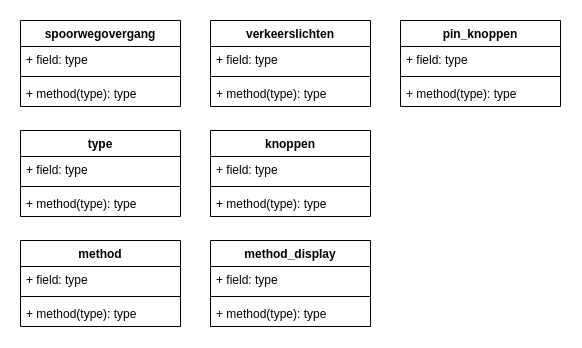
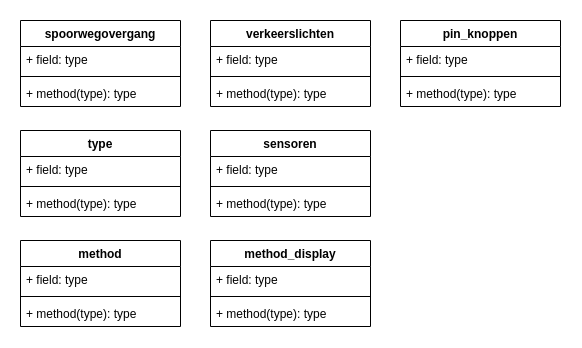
  <mxCell id="0" />
  <mxCell id="1" parent="0" />
  <mxCell id="2" value="spoorwegovergang" style="swimlane;fontStyle=1;align=center;verticalAlign=top;childLayout=stackLayout;horizontal=1;startSize=26;horizontalStack=0;resizeParent=1;resizeParentMax=0;resizeLast=0;collapsible=1;marginBottom=0;whiteSpace=wrap;html=1;" parent="1" vertex="1"><mxGeometry x="20" y="20" width="160" height="86" as="geometry" /></mxCell>
  <mxCell id="3" value="+ field: type" style="text;strokeColor=none;fillColor=none;align=left;verticalAlign=top;spacingLeft=4;spacingRight=4;overflow=hidden;rotatable=0;points=[[0,0.5],[1,0.5]];portConstraint=eastwest;whiteSpace=wrap;html=1;" parent="2" vertex="1"><mxGeometry y="26" width="160" height="26" as="geometry" /></mxCell>
  <mxCell id="4" value="" style="line;strokeWidth=1;fillColor=none;align=left;verticalAlign=middle;spacingTop=-1;spacingLeft=3;spacingRight=3;rotatable=0;labelPosition=right;points=[];portConstraint=eastwest;strokeColor=inherit;" parent="2" vertex="1"><mxGeometry y="52" width="160" height="8" as="geometry" /></mxCell>
  <mxCell id="5" value="+ method(type): type" style="text;strokeColor=none;fillColor=none;align=left;verticalAlign=top;spacingLeft=4;spacingRight=4;overflow=hidden;rotatable=0;points=[[0,0.5],[1,0.5]];portConstraint=eastwest;whiteSpace=wrap;html=1;" parent="2" vertex="1"><mxGeometry y="60" width="160" height="26" as="geometry" /></mxCell>
  <mxCell id="6" value="verkeerslichten" style="swimlane;fontStyle=1;align=center;verticalAlign=top;childLayout=stackLayout;horizontal=1;startSize=26;horizontalStack=0;resizeParent=1;resizeParentMax=0;resizeLast=0;collapsible=1;marginBottom=0;whiteSpace=wrap;html=1;" parent="1" vertex="1"><mxGeometry x="210" y="20" width="160" height="86" as="geometry" /></mxCell>
  <mxCell id="7" value="+ field: type" style="text;strokeColor=none;fillColor=none;align=left;verticalAlign=top;spacingLeft=4;spacingRight=4;overflow=hidden;rotatable=0;points=[[0,0.5],[1,0.5]];portConstraint=eastwest;whiteSpace=wrap;html=1;" parent="6" vertex="1"><mxGeometry y="26" width="160" height="26" as="geometry" /></mxCell>
  <mxCell id="8" value="" style="line;strokeWidth=1;fillColor=none;align=left;verticalAlign=middle;spacingTop=-1;spacingLeft=3;spacingRight=3;rotatable=0;labelPosition=right;points=[];portConstraint=eastwest;strokeColor=inherit;" parent="6" vertex="1"><mxGeometry y="52" width="160" height="8" as="geometry" /></mxCell>
  <mxCell id="9" value="+ method(type): type" style="text;strokeColor=none;fillColor=none;align=left;verticalAlign=top;spacingLeft=4;spacingRight=4;overflow=hidden;rotatable=0;points=[[0,0.5],[1,0.5]];portConstraint=eastwest;whiteSpace=wrap;html=1;" parent="6" vertex="1"><mxGeometry y="60" width="160" height="26" as="geometry" /></mxCell>
  <mxCell id="10" value="method" style="swimlane;fontStyle=1;align=center;verticalAlign=top;childLayout=stackLayout;horizontal=1;startSize=26;horizontalStack=0;resizeParent=1;resizeParentMax=0;resizeLast=0;collapsible=1;marginBottom=0;whiteSpace=wrap;html=1;" parent="1" vertex="1"><mxGeometry x="20" y="240" width="160" height="86" as="geometry" /></mxCell>
  <mxCell id="11" value="+ field: type" style="text;strokeColor=none;fillColor=none;align=left;verticalAlign=top;spacingLeft=4;spacingRight=4;overflow=hidden;rotatable=0;points=[[0,0.5],[1,0.5]];portConstraint=eastwest;whiteSpace=wrap;html=1;" parent="10" vertex="1"><mxGeometry y="26" width="160" height="26" as="geometry" /></mxCell>
  <mxCell id="12" value="" style="line;strokeWidth=1;fillColor=none;align=left;verticalAlign=middle;spacingTop=-1;spacingLeft=3;spacingRight=3;rotatable=0;labelPosition=right;points=[];portConstraint=eastwest;strokeColor=inherit;" parent="10" vertex="1"><mxGeometry y="52" width="160" height="8" as="geometry" /></mxCell>
  <mxCell id="13" value="+ method(type): type" style="text;strokeColor=none;fillColor=none;align=left;verticalAlign=top;spacingLeft=4;spacingRight=4;overflow=hidden;rotatable=0;points=[[0,0.5],[1,0.5]];portConstraint=eastwest;whiteSpace=wrap;html=1;" parent="10" vertex="1"><mxGeometry y="60" width="160" height="26" as="geometry" /></mxCell>
  <mxCell id="14" value="method_display" style="swimlane;fontStyle=1;align=center;verticalAlign=top;childLayout=stackLayout;horizontal=1;startSize=26;horizontalStack=0;resizeParent=1;resizeParentMax=0;resizeLast=0;collapsible=1;marginBottom=0;whiteSpace=wrap;html=1;" parent="1" vertex="1"><mxGeometry x="210" y="240" width="160" height="86" as="geometry" /></mxCell>
  <mxCell id="15" value="+ field: type" style="text;strokeColor=none;fillColor=none;align=left;verticalAlign=top;spacingLeft=4;spacingRight=4;overflow=hidden;rotatable=0;points=[[0,0.5],[1,0.5]];portConstraint=eastwest;whiteSpace=wrap;html=1;" parent="14" vertex="1"><mxGeometry y="26" width="160" height="26" as="geometry" /></mxCell>
  <mxCell id="16" value="" style="line;strokeWidth=1;fillColor=none;align=left;verticalAlign=middle;spacingTop=-1;spacingLeft=3;spacingRight=3;rotatable=0;labelPosition=right;points=[];portConstraint=eastwest;strokeColor=inherit;" parent="14" vertex="1"><mxGeometry y="52" width="160" height="8" as="geometry" /></mxCell>
  <mxCell id="17" value="+ method(type): type" style="text;strokeColor=none;fillColor=none;align=left;verticalAlign=top;spacingLeft=4;spacingRight=4;overflow=hidden;rotatable=0;points=[[0,0.5],[1,0.5]];portConstraint=eastwest;whiteSpace=wrap;html=1;" parent="14" vertex="1"><mxGeometry y="60" width="160" height="26" as="geometry" /></mxCell>
  <mxCell id="18" value="type" style="swimlane;fontStyle=1;align=center;verticalAlign=top;childLayout=stackLayout;horizontal=1;startSize=26;horizontalStack=0;resizeParent=1;resizeParentMax=0;resizeLast=0;collapsible=1;marginBottom=0;whiteSpace=wrap;html=1;" parent="1" vertex="1"><mxGeometry x="20" y="130" width="160" height="86" as="geometry" /></mxCell>
  <mxCell id="19" value="+ field: type" style="text;strokeColor=none;fillColor=none;align=left;verticalAlign=top;spacingLeft=4;spacingRight=4;overflow=hidden;rotatable=0;points=[[0,0.5],[1,0.5]];portConstraint=eastwest;whiteSpace=wrap;html=1;" parent="18" vertex="1"><mxGeometry y="26" width="160" height="26" as="geometry" /></mxCell>
  <mxCell id="20" value="" style="line;strokeWidth=1;fillColor=none;align=left;verticalAlign=middle;spacingTop=-1;spacingLeft=3;spacingRight=3;rotatable=0;labelPosition=right;points=[];portConstraint=eastwest;strokeColor=inherit;" parent="18" vertex="1"><mxGeometry y="52" width="160" height="8" as="geometry" /></mxCell>
  <mxCell id="21" value="+ method(type): type" style="text;strokeColor=none;fillColor=none;align=left;verticalAlign=top;spacingLeft=4;spacingRight=4;overflow=hidden;rotatable=0;points=[[0,0.5],[1,0.5]];portConstraint=eastwest;whiteSpace=wrap;html=1;" parent="18" vertex="1"><mxGeometry y="60" width="160" height="26" as="geometry" /></mxCell>
- <mxCell id="22" value="knoppen" style="swimlane;fontStyle=1;align=center;verticalAlign=top;childLayout=stackLayout;horizontal=1;startSize=26;horizontalStack=0;resizeParent=1;resizeParentMax=0;resizeLast=0;collapsible=1;marginBottom=0;whiteSpace=wrap;html=1;" parent="1" vertex="1"><mxGeometry x="210" y="130" width="160" height="86" as="geometry" /></mxCell>
+ <mxCell id="22" value="sensoren" style="swimlane;fontStyle=1;align=center;verticalAlign=top;childLayout=stackLayout;horizontal=1;startSize=26;horizontalStack=0;resizeParent=1;resizeParentMax=0;resizeLast=0;collapsible=1;marginBottom=0;whiteSpace=wrap;html=1;" parent="1" vertex="1"><mxGeometry x="210" y="130" width="160" height="86" as="geometry" /></mxCell>
  <mxCell id="23" value="+ field: type" style="text;strokeColor=none;fillColor=none;align=left;verticalAlign=top;spacingLeft=4;spacingRight=4;overflow=hidden;rotatable=0;points=[[0,0.5],[1,0.5]];portConstraint=eastwest;whiteSpace=wrap;html=1;" parent="22" vertex="1"><mxGeometry y="26" width="160" height="26" as="geometry" /></mxCell>
  <mxCell id="24" value="" style="line;strokeWidth=1;fillColor=none;align=left;verticalAlign=middle;spacingTop=-1;spacingLeft=3;spacingRight=3;rotatable=0;labelPosition=right;points=[];portConstraint=eastwest;strokeColor=inherit;" parent="22" vertex="1"><mxGeometry y="52" width="160" height="8" as="geometry" /></mxCell>
  <mxCell id="25" value="+ method(type): type" style="text;strokeColor=none;fillColor=none;align=left;verticalAlign=top;spacingLeft=4;spacingRight=4;overflow=hidden;rotatable=0;points=[[0,0.5],[1,0.5]];portConstraint=eastwest;whiteSpace=wrap;html=1;" parent="22" vertex="1"><mxGeometry y="60" width="160" height="26" as="geometry" /></mxCell>
  <mxCell id="26" value="pin_knoppen" style="swimlane;fontStyle=1;align=center;verticalAlign=top;childLayout=stackLayout;horizontal=1;startSize=26;horizontalStack=0;resizeParent=1;resizeParentMax=0;resizeLast=0;collapsible=1;marginBottom=0;whiteSpace=wrap;html=1;" vertex="1" parent="1"><mxGeometry x="400" y="20" width="160" height="86" as="geometry" /></mxCell>
  <mxCell id="27" value="+ field: type" style="text;strokeColor=none;fillColor=none;align=left;verticalAlign=top;spacingLeft=4;spacingRight=4;overflow=hidden;rotatable=0;points=[[0,0.5],[1,0.5]];portConstraint=eastwest;whiteSpace=wrap;html=1;" vertex="1" parent="26"><mxGeometry y="26" width="160" height="26" as="geometry" /></mxCell>
  <mxCell id="28" value="" style="line;strokeWidth=1;fillColor=none;align=left;verticalAlign=middle;spacingTop=-1;spacingLeft=3;spacingRight=3;rotatable=0;labelPosition=right;points=[];portConstraint=eastwest;strokeColor=inherit;" vertex="1" parent="26"><mxGeometry y="52" width="160" height="8" as="geometry" /></mxCell>
  <mxCell id="29" value="+ method(type): type" style="text;strokeColor=none;fillColor=none;align=left;verticalAlign=top;spacingLeft=4;spacingRight=4;overflow=hidden;rotatable=0;points=[[0,0.5],[1,0.5]];portConstraint=eastwest;whiteSpace=wrap;html=1;" vertex="1" parent="26"><mxGeometry y="60" width="160" height="26" as="geometry" /></mxCell>
